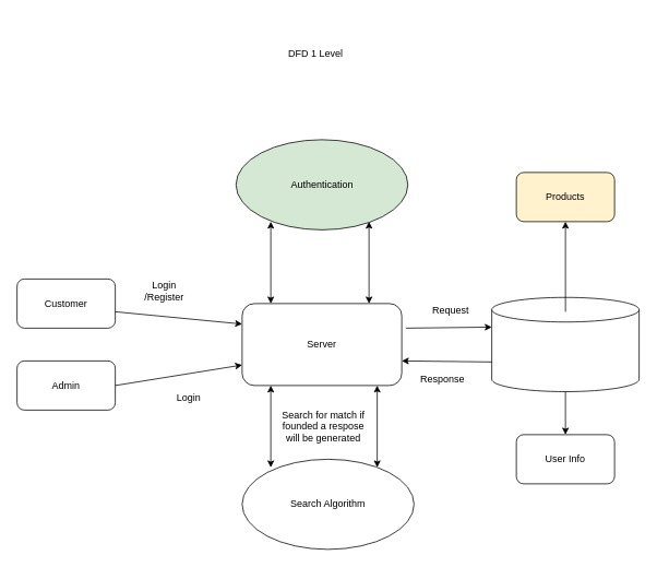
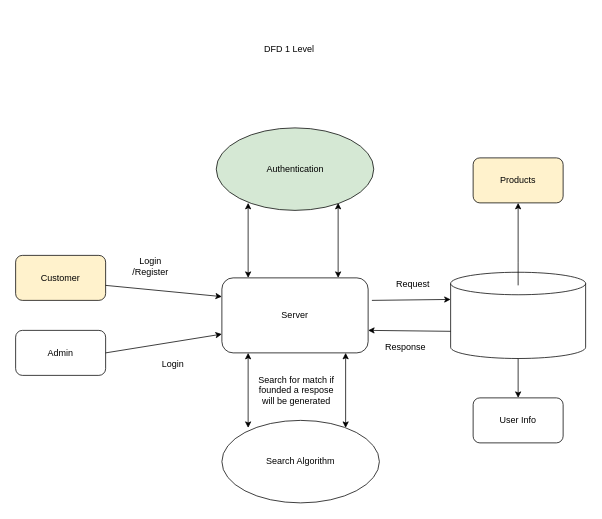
  <mxCell id="0" />
  <mxCell id="1" parent="0" />
  <mxCell id="2" value="DFD 1 Level" style="text;html=1;align=center;verticalAlign=middle;whiteSpace=wrap;rounded=0;" vertex="1" parent="1"><mxGeometry x="275" y="20" width="220" height="90" as="geometry" /></mxCell>
- <mxCell id="3" value="Customer" style="rounded=1;whiteSpace=wrap;html=1;" vertex="1" parent="1"><mxGeometry x="20" y="340" width="120" height="60" as="geometry" /></mxCell>
+ <mxCell id="3" value="Customer" style="rounded=1;whiteSpace=wrap;html=1;fillColor=#fff2cc;" vertex="1" parent="1"><mxGeometry x="20" y="340" width="120" height="60" as="geometry" /></mxCell>
  <mxCell id="4" value="Admin" style="rounded=1;whiteSpace=wrap;html=1;" vertex="1" parent="1"><mxGeometry x="20" y="440" width="120" height="60" as="geometry" /></mxCell>
  <mxCell id="5" value="Server" style="rounded=1;whiteSpace=wrap;html=1;" vertex="1" parent="1"><mxGeometry x="295" y="370" width="195" height="100" as="geometry" /></mxCell>
  <mxCell id="6" value="" style="endArrow=classic;html=1;rounded=0;entryX=0;entryY=0.25;entryDx=0;entryDy=0;" edge="1" parent="1" target="5"><mxGeometry width="50" height="50" relative="1" as="geometry"><mxPoint x="140" y="380" as="sourcePoint" /><mxPoint x="190" y="330" as="targetPoint" /></mxGeometry></mxCell>
  <mxCell id="7" value="" style="endArrow=classic;html=1;rounded=0;exitX=1;exitY=0.5;exitDx=0;exitDy=0;entryX=0;entryY=0.75;entryDx=0;entryDy=0;" edge="1" parent="1" source="4" target="5"><mxGeometry width="50" height="50" relative="1" as="geometry"><mxPoint x="270" y="470" as="sourcePoint" /><mxPoint x="320" y="420" as="targetPoint" /></mxGeometry></mxCell>
  <mxCell id="8" value="Login" style="text;html=1;align=center;verticalAlign=middle;whiteSpace=wrap;rounded=0;" vertex="1" parent="1"><mxGeometry x="200" y="470" width="60" height="30" as="geometry" /></mxCell>
  <mxCell id="9" value="Login /Register" style="text;html=1;align=center;verticalAlign=middle;whiteSpace=wrap;rounded=0;" vertex="1" parent="1"><mxGeometry x="170" y="340" width="60" height="30" as="geometry" /></mxCell>
  <mxCell id="10" value="" style="endArrow=classic;startArrow=classic;html=1;rounded=0;" edge="1" parent="1"><mxGeometry width="50" height="50" relative="1" as="geometry"><mxPoint x="330" y="370" as="sourcePoint" /><mxPoint x="330" y="270" as="targetPoint" /></mxGeometry></mxCell>
  <mxCell id="11" value="" style="endArrow=classic;startArrow=classic;html=1;rounded=0;" edge="1" parent="1"><mxGeometry width="50" height="50" relative="1" as="geometry"><mxPoint x="450" y="370" as="sourcePoint" /><mxPoint x="450" y="270" as="targetPoint" /></mxGeometry></mxCell>
  <mxCell id="12" value="Authentication" style="ellipse;whiteSpace=wrap;html=1;fillColor=#d5e8d4;" vertex="1" parent="1"><mxGeometry x="287.5" y="170" width="210" height="110" as="geometry" /></mxCell>
  <mxCell id="13" value="" style="shape=cylinder3;whiteSpace=wrap;html=1;boundedLbl=1;backgroundOutline=1;size=15;" vertex="1" parent="1"><mxGeometry x="600" y="362.5" width="180" height="115" as="geometry" /></mxCell>
  <mxCell id="14" value="" style="endArrow=classic;html=1;rounded=0;entryX=0;entryY=0;entryDx=0;entryDy=36.25;entryPerimeter=0;" edge="1" parent="1" target="13"><mxGeometry width="50" height="50" relative="1" as="geometry"><mxPoint x="495" y="400" as="sourcePoint" /><mxPoint x="545" y="350" as="targetPoint" /></mxGeometry></mxCell>
  <mxCell id="15" value="" style="endArrow=classic;html=1;rounded=0;exitX=0;exitY=0;exitDx=0;exitDy=78.75;exitPerimeter=0;" edge="1" parent="1" source="13"><mxGeometry width="50" height="50" relative="1" as="geometry"><mxPoint x="270" y="470" as="sourcePoint" /><mxPoint x="490" y="440" as="targetPoint" /></mxGeometry></mxCell>
  <mxCell id="16" value="Request" style="text;html=1;align=center;verticalAlign=middle;whiteSpace=wrap;rounded=0;" vertex="1" parent="1"><mxGeometry x="520" y="362.5" width="60" height="30" as="geometry" /></mxCell>
  <mxCell id="17" value="Response" style="text;html=1;align=center;verticalAlign=middle;whiteSpace=wrap;rounded=0;" vertex="1" parent="1"><mxGeometry x="510" y="447.5" width="60" height="30" as="geometry" /></mxCell>
  <mxCell id="18" value="User Info" style="rounded=1;whiteSpace=wrap;html=1;" vertex="1" parent="1"><mxGeometry x="630" y="530" width="120" height="60" as="geometry" /></mxCell>
  <mxCell id="19" value="Products" style="rounded=1;whiteSpace=wrap;html=1;fillColor=#fff2cc;" vertex="1" parent="1"><mxGeometry x="630" y="210" width="120" height="60" as="geometry" /></mxCell>
  <mxCell id="20" value="" style="endArrow=classic;html=1;rounded=0;entryX=0.5;entryY=1;entryDx=0;entryDy=0;exitX=0.5;exitY=0.152;exitDx=0;exitDy=0;exitPerimeter=0;" edge="1" parent="1" source="13" target="19"><mxGeometry width="50" height="50" relative="1" as="geometry"><mxPoint x="270" y="470" as="sourcePoint" /><mxPoint x="320" y="420" as="targetPoint" /><Array as="points"><mxPoint x="690" y="350" /></Array></mxGeometry></mxCell>
  <mxCell id="21" value="" style="endArrow=classic;html=1;rounded=0;entryX=0.5;entryY=0;entryDx=0;entryDy=0;" edge="1" parent="1" target="18"><mxGeometry width="50" height="50" relative="1" as="geometry"><mxPoint x="690" y="477.5" as="sourcePoint" /><mxPoint x="740" y="427.5" as="targetPoint" /></mxGeometry></mxCell>
  <mxCell id="22" value="Search Algorithm" style="ellipse;whiteSpace=wrap;html=1;" vertex="1" parent="1"><mxGeometry x="295" y="560" width="210" height="110" as="geometry" /></mxCell>
  <mxCell id="23" value="" style="endArrow=classic;startArrow=classic;html=1;rounded=0;" edge="1" parent="1"><mxGeometry width="50" height="50" relative="1" as="geometry"><mxPoint x="330" y="570" as="sourcePoint" /><mxPoint x="330" y="470" as="targetPoint" /></mxGeometry></mxCell>
  <mxCell id="24" value="" style="endArrow=classic;startArrow=classic;html=1;rounded=0;" edge="1" parent="1"><mxGeometry width="50" height="50" relative="1" as="geometry"><mxPoint x="460" y="570" as="sourcePoint" /><mxPoint x="460" y="470" as="targetPoint" /></mxGeometry></mxCell>
  <mxCell id="25" value="Search for match if founded a respose will be generated" style="text;html=1;align=center;verticalAlign=middle;whiteSpace=wrap;rounded=0;" vertex="1" parent="1"><mxGeometry x="337.5" y="470" width="112.5" height="100" as="geometry" /></mxCell>
